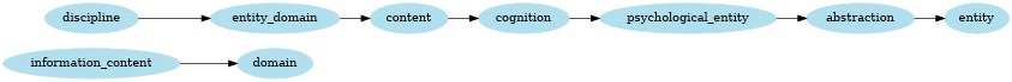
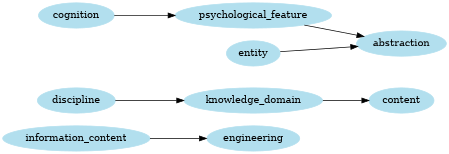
  digraph {
    fontname="DejaVu Serif"
    rankdir=LR
    node [color=lightblue2 fontname="DejaVu Serif" style=filled]
    edge [fontname="DejaVu Serif"]
    n1 [label=information_content]
-   engineering [label=domain]
+   engineering
    discipline
-   knowledge_domain [label=entity_domain]
+   knowledge_domain
    content
    cognition
-   psychological_feature [label=psychological_entity]
+   psychological_feature
    abstraction
    entity
    n1 -> engineering
    discipline -> knowledge_domain
    knowledge_domain -> content
-   content -> cognition
    cognition -> psychological_feature
    psychological_feature -> abstraction
-   abstraction -> entity
+   entity -> abstraction
  }
